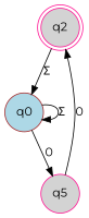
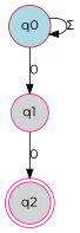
  graph {
    fontname=Montserrat
    fontsize=20
    node [color=deeppink fillcolor=lightgrey fontname=Montserrat shape=circle style=filled]
    edge [dir=forward fontname=Montserrat]
    q2 [peripheries=2]
    q0 [color=brown fillcolor=lightblue]
-   q1 [label=q5]
-   q2 -- q0 [label=<&Sigma;>]
+   q1
    q0 -- q0 [label=<&Sigma;>]
    q0 -- q1 [label=0]
    q1 -- q2 [label=0]
  }
